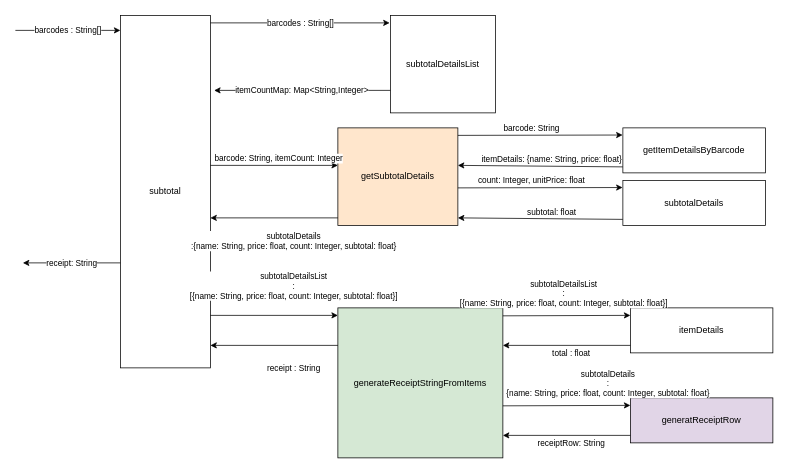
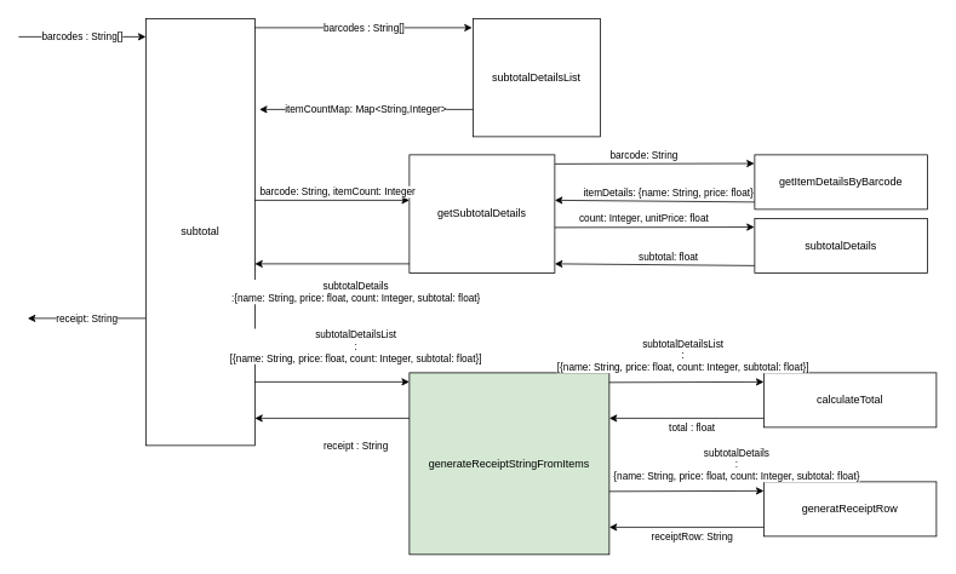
  <mxCell id="0" />
  <mxCell id="1" parent="0" />
  <mxCell id="2" value="subtotal" style="rounded=0;whiteSpace=wrap;html=1;" parent="1" vertex="1"><mxGeometry x="160" y="20" width="120" height="470" as="geometry" /></mxCell>
  <mxCell id="3" value="subtotalDetailsList" style="rounded=0;whiteSpace=wrap;html=1;" parent="1" vertex="1"><mxGeometry x="520" y="20" width="140" height="130" as="geometry" /></mxCell>
- <mxCell id="4" value="getSubtotalDetails" style="rounded=0;whiteSpace=wrap;html=1;fillColor=#ffe6cc;" parent="1" vertex="1"><mxGeometry x="450" y="170" width="160" height="130" as="geometry" /></mxCell>
+ <mxCell id="4" value="getSubtotalDetails" style="rounded=0;whiteSpace=wrap;html=1;" parent="1" vertex="1"><mxGeometry x="450" y="170" width="160" height="130" as="geometry" /></mxCell>
  <mxCell id="5" value="" style="endArrow=classic;html=1;entryX=-0.002;entryY=0.159;entryDx=0;entryDy=0;entryPerimeter=0;" parent="1" edge="1"><mxGeometry width="50" height="50" relative="1" as="geometry"><mxPoint x="610" y="180" as="sourcePoint" /><mxPoint x="829.62" y="179.54" as="targetPoint" /></mxGeometry></mxCell>
  <mxCell id="6" value="barcode: String" style="edgeLabel;html=1;align=center;verticalAlign=middle;resizable=0;points=[];" parent="5" vertex="1" connectable="0"><mxGeometry x="-0.3" y="4" relative="1" as="geometry"><mxPoint x="21" y="-6" as="offset" /></mxGeometry></mxCell>
  <mxCell id="7" value="receipt: String" style="endArrow=classic;html=1;" parent="1" edge="1"><mxGeometry width="50" height="50" relative="1" as="geometry"><mxPoint x="160" y="350" as="sourcePoint" /><mxPoint x="30" y="350" as="targetPoint" /></mxGeometry></mxCell>
  <mxCell id="8" value="barcodes : String[]" style="endArrow=classic;html=1;" parent="1" edge="1"><mxGeometry width="50" height="50" relative="1" as="geometry"><mxPoint x="20" y="40" as="sourcePoint" /><mxPoint x="160" y="40" as="targetPoint" /></mxGeometry></mxCell>
  <mxCell id="9" value="barcodes : String[]" style="endArrow=classic;html=1;entryX=-0.007;entryY=0.077;entryDx=0;entryDy=0;entryPerimeter=0;" parent="1" target="3" edge="1"><mxGeometry width="50" height="50" relative="1" as="geometry"><mxPoint x="280" y="30" as="sourcePoint" /><mxPoint x="420" y="30" as="targetPoint" /></mxGeometry></mxCell>
  <mxCell id="10" value="itemCountMap: Map&amp;lt;String,Integer&amp;gt;" style="endArrow=classic;html=1;" parent="1" edge="1"><mxGeometry width="50" height="50" relative="1" as="geometry"><mxPoint x="520" y="120" as="sourcePoint" /><mxPoint x="285" y="120" as="targetPoint" /></mxGeometry></mxCell>
  <mxCell id="11" value="" style="endArrow=classic;html=1;" parent="1" edge="1"><mxGeometry width="50" height="50" relative="1" as="geometry"><mxPoint x="450" y="290" as="sourcePoint" /><mxPoint x="280" y="290" as="targetPoint" /></mxGeometry></mxCell>
  <mxCell id="12" value="&lt;div&gt;subtotalDetails&lt;br&gt;&lt;/div&gt;&lt;div&gt;:{name: String, price: float, count: Integer, subtotal: float}&lt;/div&gt;" style="edgeLabel;html=1;align=center;verticalAlign=middle;resizable=0;points=[];" parent="11" vertex="1" connectable="0"><mxGeometry x="-0.139" y="2" relative="1" as="geometry"><mxPoint x="13" y="28" as="offset" /></mxGeometry></mxCell>
  <mxCell id="13" value="" style="endArrow=classic;html=1;" parent="1" edge="1"><mxGeometry width="50" height="50" relative="1" as="geometry"><mxPoint x="280" y="220" as="sourcePoint" /><mxPoint x="450" y="220" as="targetPoint" /></mxGeometry></mxCell>
  <mxCell id="14" value="barcode: String, itemCount: Integer" style="edgeLabel;html=1;align=center;verticalAlign=middle;resizable=0;points=[];" parent="13" vertex="1" connectable="0"><mxGeometry x="-0.435" y="-3" relative="1" as="geometry"><mxPoint x="42" y="-13" as="offset" /></mxGeometry></mxCell>
  <mxCell id="15" value="" style="endArrow=classic;html=1;exitX=0;exitY=0.867;exitDx=0;exitDy=0;exitPerimeter=0;" parent="1" edge="1"><mxGeometry width="50" height="50" relative="1" as="geometry"><mxPoint x="830" y="222.02" as="sourcePoint" /><mxPoint x="610" y="220" as="targetPoint" /></mxGeometry></mxCell>
  <mxCell id="16" value="itemDetails: {name: String, price: float}" style="edgeLabel;html=1;align=center;verticalAlign=middle;resizable=0;points=[];" parent="15" vertex="1" connectable="0"><mxGeometry x="-0.139" y="2" relative="1" as="geometry"><mxPoint y="-12" as="offset" /></mxGeometry></mxCell>
  <mxCell id="17" value="generateReceiptStringFromItems" style="rounded=0;whiteSpace=wrap;html=1;fillColor=#d5e8d4;" parent="1" vertex="1"><mxGeometry x="450" y="410" width="220" height="200" as="geometry" /></mxCell>
  <mxCell id="18" value="" style="endArrow=classic;html=1;" parent="1" edge="1"><mxGeometry width="50" height="50" relative="1" as="geometry"><mxPoint x="450" y="460" as="sourcePoint" /><mxPoint x="280" y="460" as="targetPoint" /></mxGeometry></mxCell>
  <mxCell id="19" value="receipt : String" style="edgeLabel;html=1;align=center;verticalAlign=middle;resizable=0;points=[];" parent="18" vertex="1" connectable="0"><mxGeometry x="-0.139" y="2" relative="1" as="geometry"><mxPoint x="13" y="28" as="offset" /></mxGeometry></mxCell>
  <mxCell id="20" value="" style="endArrow=classic;html=1;" parent="1" edge="1"><mxGeometry width="50" height="50" relative="1" as="geometry"><mxPoint x="280" y="420" as="sourcePoint" /><mxPoint x="450" y="420" as="targetPoint" /></mxGeometry></mxCell>
  <mxCell id="21" value="&lt;div&gt;subtotalDetailsList&lt;br&gt;&lt;/div&gt;&lt;div&gt;:&lt;/div&gt;&lt;div&gt; [{name: String, price: float, count: Integer, subtotal: float}]&lt;/div&gt;" style="edgeLabel;html=1;align=center;verticalAlign=middle;resizable=0;points=[];" parent="20" vertex="1" connectable="0"><mxGeometry x="-0.435" y="-3" relative="1" as="geometry"><mxPoint x="62" y="-43" as="offset" /></mxGeometry></mxCell>
  <mxCell id="22" value="getItemDetailsByBarcode" style="rounded=0;whiteSpace=wrap;html=1;" parent="1" vertex="1"><mxGeometry x="830" y="170" width="190" height="60" as="geometry" /></mxCell>
- <mxCell id="23" value="itemDetails" style="rounded=0;whiteSpace=wrap;html=1;" parent="1" vertex="1"><mxGeometry x="840" y="410" width="190" height="60" as="geometry" /></mxCell>
+ <mxCell id="23" value="calculateTotal" style="rounded=0;whiteSpace=wrap;html=1;" parent="1" vertex="1"><mxGeometry x="840" y="410" width="190" height="60" as="geometry" /></mxCell>
  <mxCell id="24" value="" style="endArrow=classic;html=1;" parent="1" edge="1"><mxGeometry width="50" height="50" relative="1" as="geometry"><mxPoint x="670" y="420.62" as="sourcePoint" /><mxPoint x="840" y="420" as="targetPoint" /></mxGeometry></mxCell>
  <mxCell id="25" value="&lt;div&gt;subtotalDetailsList&lt;br&gt;&lt;/div&gt;&lt;div&gt;:&lt;/div&gt;&lt;div&gt; [{name: String, price: float, count: Integer, subtotal: float}]&lt;/div&gt;" style="edgeLabel;html=1;align=center;verticalAlign=middle;resizable=0;points=[];" parent="24" vertex="1" connectable="0"><mxGeometry x="-0.3" y="4" relative="1" as="geometry"><mxPoint x="21" y="-26.4" as="offset" /></mxGeometry></mxCell>
  <mxCell id="26" value="" style="endArrow=classic;html=1;" parent="1" edge="1"><mxGeometry width="50" height="50" relative="1" as="geometry"><mxPoint x="840" y="460" as="sourcePoint" /><mxPoint x="670" y="460" as="targetPoint" /></mxGeometry></mxCell>
  <mxCell id="27" value="total : float" style="edgeLabel;html=1;align=center;verticalAlign=middle;resizable=0;points=[];" parent="26" vertex="1" connectable="0"><mxGeometry x="-0.139" y="2" relative="1" as="geometry"><mxPoint x="-6.67" y="8" as="offset" /></mxGeometry></mxCell>
  <mxCell id="28" value="" style="endArrow=classic;html=1;entryX=-0.002;entryY=0.159;entryDx=0;entryDy=0;entryPerimeter=0;" parent="1" edge="1"><mxGeometry width="50" height="50" relative="1" as="geometry"><mxPoint x="610" y="250" as="sourcePoint" /><mxPoint x="829.62" y="249.54" as="targetPoint" /></mxGeometry></mxCell>
  <mxCell id="29" value="count: Integer, unitPrice: float" style="edgeLabel;html=1;align=center;verticalAlign=middle;resizable=0;points=[];" parent="28" vertex="1" connectable="0"><mxGeometry x="-0.3" y="4" relative="1" as="geometry"><mxPoint x="21" y="-6" as="offset" /></mxGeometry></mxCell>
  <mxCell id="30" value="" style="endArrow=classic;html=1;exitX=0;exitY=0.867;exitDx=0;exitDy=0;exitPerimeter=0;" parent="1" edge="1"><mxGeometry width="50" height="50" relative="1" as="geometry"><mxPoint x="830" y="292.02" as="sourcePoint" /><mxPoint x="610" y="290" as="targetPoint" /></mxGeometry></mxCell>
  <mxCell id="31" value="subtotal: float" style="edgeLabel;html=1;align=center;verticalAlign=middle;resizable=0;points=[];" parent="30" vertex="1" connectable="0"><mxGeometry x="-0.139" y="2" relative="1" as="geometry"><mxPoint y="-12" as="offset" /></mxGeometry></mxCell>
  <mxCell id="32" value="subtotalDetails" style="rounded=0;whiteSpace=wrap;html=1;" parent="1" vertex="1"><mxGeometry x="830" y="240" width="190" height="60" as="geometry" /></mxCell>
- <mxCell id="33" value="generatReceiptRow" style="rounded=0;whiteSpace=wrap;html=1;fillColor=#e1d5e7;" parent="1" vertex="1"><mxGeometry x="840" y="530" width="190" height="60" as="geometry" /></mxCell>
+ <mxCell id="33" value="generatReceiptRow" style="rounded=0;whiteSpace=wrap;html=1;" parent="1" vertex="1"><mxGeometry x="840" y="530" width="190" height="60" as="geometry" /></mxCell>
  <mxCell id="34" value="" style="endArrow=classic;html=1;" parent="1" edge="1"><mxGeometry width="50" height="50" relative="1" as="geometry"><mxPoint x="670" y="540.62" as="sourcePoint" /><mxPoint x="840" y="540" as="targetPoint" /></mxGeometry></mxCell>
  <mxCell id="35" value="&lt;div&gt;subtotalDetails&lt;br&gt;&lt;/div&gt;&lt;div&gt;:&lt;/div&gt;&lt;div&gt;{name: String, price: float, count: Integer, subtotal: float}&lt;/div&gt;" style="edgeLabel;html=1;align=center;verticalAlign=middle;resizable=0;points=[];" parent="34" vertex="1" connectable="0"><mxGeometry x="-0.3" y="4" relative="1" as="geometry"><mxPoint x="80.01" y="-26.4" as="offset" /></mxGeometry></mxCell>
  <mxCell id="36" value="" style="endArrow=classic;html=1;" parent="1" edge="1"><mxGeometry width="50" height="50" relative="1" as="geometry"><mxPoint x="840" y="580" as="sourcePoint" /><mxPoint x="670" y="580" as="targetPoint" /></mxGeometry></mxCell>
  <mxCell id="37" value="receiptRow: String" style="edgeLabel;html=1;align=center;verticalAlign=middle;resizable=0;points=[];" parent="36" vertex="1" connectable="0"><mxGeometry x="-0.139" y="2" relative="1" as="geometry"><mxPoint x="-6.67" y="8" as="offset" /></mxGeometry></mxCell>
